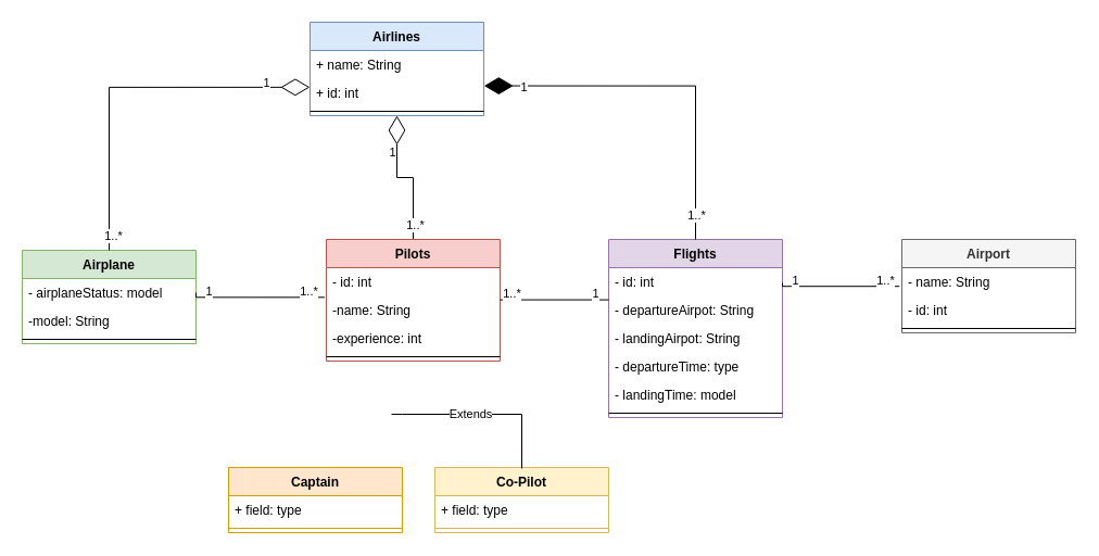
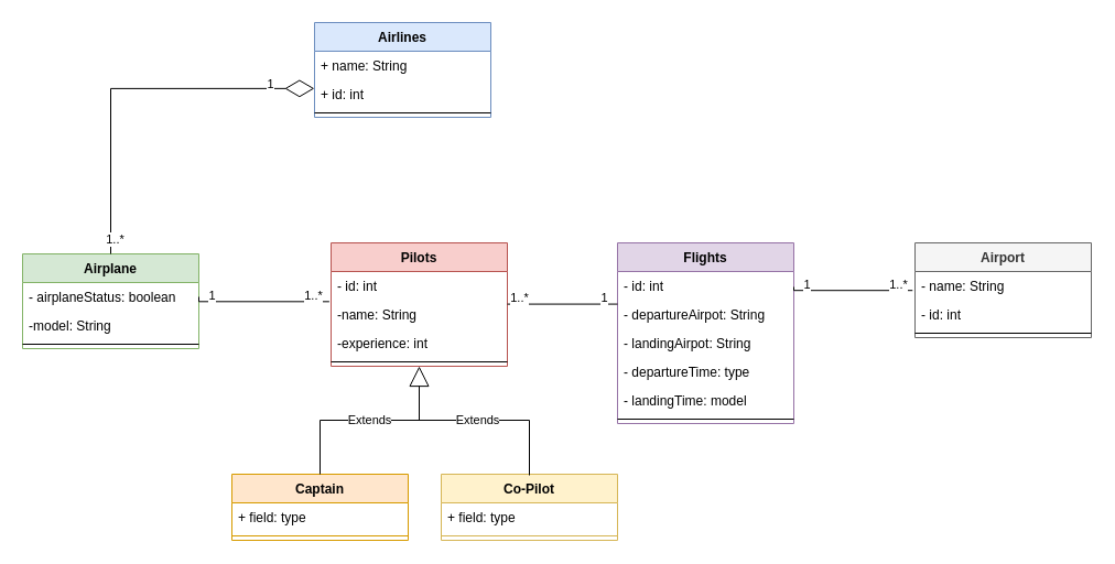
  <mxCell id="0" />
  <mxCell id="1" parent="0" />
  <mxCell id="2" value="Airlines" style="swimlane;fontStyle=1;align=center;verticalAlign=top;childLayout=stackLayout;horizontal=1;startSize=26;horizontalStack=0;resizeParent=1;resizeParentMax=0;resizeLast=0;collapsible=1;marginBottom=0;labelBackgroundColor=none;fillColor=#dae8fc;strokeColor=#6c8ebf;" parent="1" vertex="1"><mxGeometry x="285" y="20" width="160" height="86" as="geometry" /></mxCell>
  <mxCell id="3" value="+ name: String" style="text;strokeColor=none;fillColor=none;align=left;verticalAlign=top;spacingLeft=4;spacingRight=4;overflow=hidden;rotatable=0;points=[[0,0.5],[1,0.5]];portConstraint=eastwest;" parent="2" vertex="1"><mxGeometry y="26" width="160" height="26" as="geometry" /></mxCell>
  <mxCell id="4" value="+ id: int" style="text;strokeColor=none;fillColor=none;align=left;verticalAlign=top;spacingLeft=4;spacingRight=4;overflow=hidden;rotatable=0;points=[[0,0.5],[1,0.5]];portConstraint=eastwest;" parent="2" vertex="1"><mxGeometry y="52" width="160" height="26" as="geometry" /></mxCell>
  <mxCell id="5" value="" style="line;strokeWidth=1;fillColor=none;align=left;verticalAlign=middle;spacingTop=-1;spacingLeft=3;spacingRight=3;rotatable=0;labelPosition=right;points=[];portConstraint=eastwest;" parent="2" vertex="1"><mxGeometry y="78" width="160" height="8" as="geometry" /></mxCell>
  <mxCell id="6" value="Airplane" style="swimlane;fontStyle=1;align=center;verticalAlign=top;childLayout=stackLayout;horizontal=1;startSize=26;horizontalStack=0;resizeParent=1;resizeParentMax=0;resizeLast=0;collapsible=1;marginBottom=0;fillColor=#d5e8d4;strokeColor=#82b366;" parent="1" vertex="1"><mxGeometry x="20" y="230" width="160" height="86" as="geometry" /></mxCell>
- <mxCell id="7" value="- airplaneStatus: model" style="text;strokeColor=none;fillColor=none;align=left;verticalAlign=top;spacingLeft=4;spacingRight=4;overflow=hidden;rotatable=0;points=[[0,0.5],[1,0.5]];portConstraint=eastwest;" parent="6" vertex="1"><mxGeometry y="26" width="160" height="26" as="geometry" /></mxCell>
+ <mxCell id="7" value="- airplaneStatus: boolean" style="text;strokeColor=none;fillColor=none;align=left;verticalAlign=top;spacingLeft=4;spacingRight=4;overflow=hidden;rotatable=0;points=[[0,0.5],[1,0.5]];portConstraint=eastwest;" parent="6" vertex="1"><mxGeometry y="26" width="160" height="26" as="geometry" /></mxCell>
  <mxCell id="8" value="-model: String" style="text;strokeColor=none;fillColor=none;align=left;verticalAlign=top;spacingLeft=4;spacingRight=4;overflow=hidden;rotatable=0;points=[[0,0.5],[1,0.5]];portConstraint=eastwest;" parent="6" vertex="1"><mxGeometry y="52" width="160" height="26" as="geometry" /></mxCell>
  <mxCell id="9" value="" style="line;strokeWidth=1;fillColor=none;align=left;verticalAlign=middle;spacingTop=-1;spacingLeft=3;spacingRight=3;rotatable=0;labelPosition=right;points=[];portConstraint=eastwest;" parent="6" vertex="1"><mxGeometry y="78" width="160" height="8" as="geometry" /></mxCell>
- <mxCell id="10" value="" style="endArrow=diamondThin;endFill=0;endSize=24;html=1;rounded=0;snapToPoint=1;edgeStyle=orthogonalEdgeStyle;entryX=0.5;entryY=1;entryDx=0;entryDy=0;exitX=0.5;exitY=0;exitDx=0;exitDy=0;" parent="1" edge="1" target="2" source="24"><mxGeometry width="160" relative="1" as="geometry"><mxPoint x="210" y="151.667" as="sourcePoint" /><mxPoint x="370" y="151.667" as="targetPoint" /></mxGeometry></mxCell>
- <mxCell id="11" value="1" style="edgeLabel;html=1;align=center;verticalAlign=middle;resizable=0;points=[];" vertex="1" connectable="0" parent="10"><mxGeometry x="0.759" y="4" relative="1" as="geometry"><mxPoint x="-1" y="17" as="offset" /></mxGeometry></mxCell>
- <mxCell id="12" value="1..*" style="edgeLabel;html=1;align=center;verticalAlign=middle;resizable=0;points=[];" vertex="1" connectable="0" parent="10"><mxGeometry x="-0.78" y="-1" relative="1" as="geometry"><mxPoint as="offset" /></mxGeometry></mxCell>
  <mxCell id="13" value="Flights" style="swimlane;fontStyle=1;align=center;verticalAlign=top;childLayout=stackLayout;horizontal=1;startSize=26;horizontalStack=0;resizeParent=1;resizeParentMax=0;resizeLast=0;collapsible=1;marginBottom=0;fillColor=#e1d5e7;strokeColor=#9673a6;" parent="1" vertex="1"><mxGeometry x="560" y="220" width="160" height="164" as="geometry" /></mxCell>
  <mxCell id="14" value="- id: int" style="text;strokeColor=none;fillColor=none;align=left;verticalAlign=top;spacingLeft=4;spacingRight=4;overflow=hidden;rotatable=0;points=[[0,0.5],[1,0.5]];portConstraint=eastwest;" parent="13" vertex="1"><mxGeometry y="26" width="160" height="26" as="geometry" /></mxCell>
  <mxCell id="15" value="- departureAirpot: String" style="text;strokeColor=none;fillColor=none;align=left;verticalAlign=top;spacingLeft=4;spacingRight=4;overflow=hidden;rotatable=0;points=[[0,0.5],[1,0.5]];portConstraint=eastwest;" parent="13" vertex="1"><mxGeometry y="52" width="160" height="26" as="geometry" /></mxCell>
  <mxCell id="16" value="- landingAirpot: String" style="text;strokeColor=none;fillColor=none;align=left;verticalAlign=top;spacingLeft=4;spacingRight=4;overflow=hidden;rotatable=0;points=[[0,0.5],[1,0.5]];portConstraint=eastwest;" parent="13" vertex="1"><mxGeometry y="78" width="160" height="26" as="geometry" /></mxCell>
  <mxCell id="17" value="- departureTime: type" style="text;strokeColor=none;fillColor=none;align=left;verticalAlign=top;spacingLeft=4;spacingRight=4;overflow=hidden;rotatable=0;points=[[0,0.5],[1,0.5]];portConstraint=eastwest;" parent="13" vertex="1"><mxGeometry y="104" width="160" height="26" as="geometry" /></mxCell>
  <mxCell id="18" value="- landingTime: model" style="text;strokeColor=none;fillColor=none;align=left;verticalAlign=top;spacingLeft=4;spacingRight=4;overflow=hidden;rotatable=0;points=[[0,0.5],[1,0.5]];portConstraint=eastwest;" parent="13" vertex="1"><mxGeometry y="130" width="160" height="26" as="geometry" /></mxCell>
  <mxCell id="19" value="" style="line;strokeWidth=1;fillColor=none;align=left;verticalAlign=middle;spacingTop=-1;spacingLeft=3;spacingRight=3;rotatable=0;labelPosition=right;points=[];portConstraint=eastwest;" parent="13" vertex="1"><mxGeometry y="156" width="160" height="8" as="geometry" /></mxCell>
  <mxCell id="20" value="Airport" style="swimlane;fontStyle=1;align=center;verticalAlign=top;childLayout=stackLayout;horizontal=1;startSize=26;horizontalStack=0;resizeParent=1;resizeParentMax=0;resizeLast=0;collapsible=1;marginBottom=0;fillColor=#f5f5f5;fontColor=#333333;strokeColor=#666666;" parent="1" vertex="1"><mxGeometry x="830" y="220" width="160" height="86" as="geometry" /></mxCell>
  <mxCell id="21" value="- name: String" style="text;strokeColor=none;fillColor=none;align=left;verticalAlign=top;spacingLeft=4;spacingRight=4;overflow=hidden;rotatable=0;points=[[0,0.5],[1,0.5]];portConstraint=eastwest;" parent="20" vertex="1"><mxGeometry y="26" width="160" height="26" as="geometry" /></mxCell>
  <mxCell id="22" value="- id: int" style="text;strokeColor=none;fillColor=none;align=left;verticalAlign=top;spacingLeft=4;spacingRight=4;overflow=hidden;rotatable=0;points=[[0,0.5],[1,0.5]];portConstraint=eastwest;" parent="20" vertex="1"><mxGeometry y="52" width="160" height="26" as="geometry" /></mxCell>
  <mxCell id="23" value="" style="line;strokeWidth=1;fillColor=none;align=left;verticalAlign=middle;spacingTop=-1;spacingLeft=3;spacingRight=3;rotatable=0;labelPosition=right;points=[];portConstraint=eastwest;" parent="20" vertex="1"><mxGeometry y="78" width="160" height="8" as="geometry" /></mxCell>
  <mxCell id="24" value="Pilots" style="swimlane;fontStyle=1;align=center;verticalAlign=top;childLayout=stackLayout;horizontal=1;startSize=26;horizontalStack=0;resizeParent=1;resizeParentMax=0;resizeLast=0;collapsible=1;marginBottom=0;fillColor=#f8cecc;strokeColor=#b85450;" parent="1" vertex="1"><mxGeometry x="300" y="220" width="160" height="112" as="geometry" /></mxCell>
  <mxCell id="25" value="- id: int" style="text;strokeColor=none;fillColor=none;align=left;verticalAlign=top;spacingLeft=4;spacingRight=4;overflow=hidden;rotatable=0;points=[[0,0.5],[1,0.5]];portConstraint=eastwest;" parent="24" vertex="1"><mxGeometry y="26" width="160" height="26" as="geometry" /></mxCell>
  <mxCell id="26" value="-name: String" style="text;strokeColor=none;fillColor=none;align=left;verticalAlign=top;spacingLeft=4;spacingRight=4;overflow=hidden;rotatable=0;points=[[0,0.5],[1,0.5]];portConstraint=eastwest;" parent="24" vertex="1"><mxGeometry y="52" width="160" height="26" as="geometry" /></mxCell>
  <mxCell id="27" value="-experience: int&#10;" style="text;strokeColor=none;fillColor=none;align=left;verticalAlign=top;spacingLeft=4;spacingRight=4;overflow=hidden;rotatable=0;points=[[0,0.5],[1,0.5]];portConstraint=eastwest;" parent="24" vertex="1"><mxGeometry y="78" width="160" height="26" as="geometry" /></mxCell>
  <mxCell id="28" value="" style="line;strokeWidth=1;fillColor=none;align=left;verticalAlign=middle;spacingTop=-1;spacingLeft=3;spacingRight=3;rotatable=0;labelPosition=right;points=[];portConstraint=eastwest;" parent="24" vertex="1"><mxGeometry y="104" width="160" height="8" as="geometry" /></mxCell>
  <mxCell id="29" value="Captain" style="swimlane;fontStyle=1;align=center;verticalAlign=top;childLayout=stackLayout;horizontal=1;startSize=26;horizontalStack=0;resizeParent=1;resizeParentMax=0;resizeLast=0;collapsible=1;marginBottom=0;fillColor=#ffe6cc;strokeColor=#d79b00;" parent="1" vertex="1"><mxGeometry x="210" y="430" width="160" height="60" as="geometry" /></mxCell>
  <mxCell id="30" value="+ field: type" style="text;strokeColor=none;fillColor=none;align=left;verticalAlign=top;spacingLeft=4;spacingRight=4;overflow=hidden;rotatable=0;points=[[0,0.5],[1,0.5]];portConstraint=eastwest;" parent="29" vertex="1"><mxGeometry y="26" width="160" height="26" as="geometry" /></mxCell>
  <mxCell id="31" value="" style="line;strokeWidth=1;fillColor=none;align=left;verticalAlign=middle;spacingTop=-1;spacingLeft=3;spacingRight=3;rotatable=0;labelPosition=right;points=[];portConstraint=eastwest;strokeColor=inherit;" parent="29" vertex="1"><mxGeometry y="52" width="160" height="8" as="geometry" /></mxCell>
  <mxCell id="32" value="Co-Pilot" style="swimlane;fontStyle=1;align=center;verticalAlign=top;childLayout=stackLayout;horizontal=1;startSize=26;horizontalStack=0;resizeParent=1;resizeParentMax=0;resizeLast=0;collapsible=1;marginBottom=0;fillColor=#fff2cc;strokeColor=#d6b656;" parent="1" vertex="1"><mxGeometry x="400" y="430" width="160" height="60" as="geometry" /></mxCell>
  <mxCell id="33" value="+ field: type" style="text;strokeColor=none;fillColor=none;align=left;verticalAlign=top;spacingLeft=4;spacingRight=4;overflow=hidden;rotatable=0;points=[[0,0.5],[1,0.5]];portConstraint=eastwest;" parent="32" vertex="1"><mxGeometry y="26" width="160" height="26" as="geometry" /></mxCell>
  <mxCell id="34" value="" style="line;strokeWidth=1;fillColor=none;align=left;verticalAlign=middle;spacingTop=-1;spacingLeft=3;spacingRight=3;rotatable=0;labelPosition=right;points=[];portConstraint=eastwest;strokeColor=inherit;" parent="32" vertex="1"><mxGeometry y="52" width="160" height="8" as="geometry" /></mxCell>
+ <mxCell id="35" value="Extends" style="endArrow=block;endSize=16;endFill=0;html=1;rounded=0;edgeStyle=orthogonalEdgeStyle;snapToPoint=1;entryX=0.5;entryY=1;entryDx=0;entryDy=0;exitX=0.5;exitY=0;exitDx=0;exitDy=0;" edge="1" parent="1" source="29" target="24"><mxGeometry width="160" relative="1" as="geometry"><mxPoint x="230" y="351.01" as="sourcePoint" /><mxPoint x="376.96" y="401.01" as="targetPoint" /></mxGeometry></mxCell>
  <mxCell id="36" value="Extends" style="endArrow=none;endSize=16;endFill=0;html=1;rounded=0;edgeStyle=orthogonalEdgeStyle;snapToPoint=1;entryX=0.5;entryY=0;entryDx=0;entryDy=0;" edge="1" parent="1"><mxGeometry x="-0.143" width="160" relative="1" as="geometry"><mxPoint x="360" y="381" as="sourcePoint" /><mxPoint x="480" y="431" as="targetPoint" /><Array as="points"><mxPoint x="370" y="381" /><mxPoint x="480" y="381" /></Array><mxPoint as="offset" /></mxGeometry></mxCell>
  <mxCell id="37" value="" style="endArrow=diamondThin;endFill=0;endSize=24;html=1;rounded=0;snapToPoint=1;edgeStyle=orthogonalEdgeStyle;exitX=0.5;exitY=0;exitDx=0;exitDy=0;entryX=-0.001;entryY=0.302;entryDx=0;entryDy=0;entryPerimeter=0;" edge="1" parent="1" source="6" target="4"><mxGeometry width="160" relative="1" as="geometry"><mxPoint x="125" y="82.58" as="sourcePoint" /><mxPoint x="220" y="80" as="targetPoint" /><Array as="points"><mxPoint x="100" y="80" /></Array></mxGeometry></mxCell>
  <mxCell id="38" value="1" style="edgeLabel;html=1;align=center;verticalAlign=middle;resizable=0;points=[];" vertex="1" connectable="0" parent="37"><mxGeometry x="0.759" y="4" relative="1" as="geometry"><mxPoint as="offset" /></mxGeometry></mxCell>
  <mxCell id="39" value="1..*" style="edgeLabel;html=1;align=center;verticalAlign=middle;resizable=0;points=[];" vertex="1" connectable="0" parent="37"><mxGeometry x="-0.919" y="-3" relative="1" as="geometry"><mxPoint as="offset" /></mxGeometry></mxCell>
  <mxCell id="40" value="" style="endArrow=none;endFill=0;endSize=24;html=1;rounded=0;snapToPoint=1;edgeStyle=orthogonalEdgeStyle;" edge="1" parent="1"><mxGeometry width="160" relative="1" as="geometry"><mxPoint x="460" y="276" as="sourcePoint" /><mxPoint x="560" y="275.58" as="targetPoint" /><Array as="points"><mxPoint x="560" y="276" /></Array></mxGeometry></mxCell>
  <mxCell id="41" value="1" style="edgeLabel;html=1;align=center;verticalAlign=middle;resizable=0;points=[];" vertex="1" connectable="0" parent="40"><mxGeometry x="0.759" y="4" relative="1" as="geometry"><mxPoint y="-2" as="offset" /></mxGeometry></mxCell>
  <mxCell id="42" value="1..*" style="edgeLabel;html=1;align=center;verticalAlign=middle;resizable=0;points=[];" vertex="1" connectable="0" parent="40"><mxGeometry x="-0.783" y="3" relative="1" as="geometry"><mxPoint y="-3" as="offset" /></mxGeometry></mxCell>
- <mxCell id="43" value="" style="endArrow=diamondThin;endFill=1;endSize=24;html=1;rounded=0;snapToPoint=1;edgeStyle=orthogonalEdgeStyle;exitX=0.5;exitY=0;exitDx=0;exitDy=0;entryX=1.002;entryY=0.252;entryDx=0;entryDy=0;entryPerimeter=0;" parent="1" source="13" target="4" edge="1"><mxGeometry width="160" relative="1" as="geometry"><mxPoint x="899" y="170" as="sourcePoint" /><mxPoint x="759" y="180" as="targetPoint" /><Array as="points"><mxPoint x="640" y="79" /></Array></mxGeometry></mxCell>
- <mxCell id="44" value="1" style="edgeLabel;html=1;align=center;verticalAlign=middle;resizable=0;points=[];" vertex="1" connectable="0" parent="43"><mxGeometry x="0.784" y="1" relative="1" as="geometry"><mxPoint as="offset" /></mxGeometry></mxCell>
- <mxCell id="45" value="1..*" style="edgeLabel;html=1;align=center;verticalAlign=middle;resizable=0;points=[];" vertex="1" connectable="0" parent="43"><mxGeometry x="-0.866" relative="1" as="geometry"><mxPoint as="offset" /></mxGeometry></mxCell>
  <mxCell id="46" value="" style="endArrow=none;endFill=0;endSize=24;html=1;rounded=0;snapToPoint=1;edgeStyle=orthogonalEdgeStyle;exitX=1;exitY=0.5;exitDx=0;exitDy=0;entryX=-0.01;entryY=0.051;entryDx=0;entryDy=0;entryPerimeter=0;" edge="1" parent="1" source="7" target="26"><mxGeometry width="160" relative="1" as="geometry"><mxPoint x="185" y="273" as="sourcePoint" /><mxPoint x="285" y="272.58" as="targetPoint" /><Array as="points"><mxPoint x="180" y="273" /></Array></mxGeometry></mxCell>
  <mxCell id="47" value="1..*" style="edgeLabel;html=1;align=center;verticalAlign=middle;resizable=0;points=[];" vertex="1" connectable="0" parent="46"><mxGeometry x="0.759" y="4" relative="1" as="geometry"><mxPoint y="-2" as="offset" /></mxGeometry></mxCell>
  <mxCell id="48" value="1" style="edgeLabel;html=1;align=center;verticalAlign=middle;resizable=0;points=[];" vertex="1" connectable="0" parent="46"><mxGeometry x="-0.833" y="2" relative="1" as="geometry"><mxPoint x="6" y="-4" as="offset" /></mxGeometry></mxCell>
  <mxCell id="49" value="" style="endArrow=none;endFill=0;endSize=24;html=1;rounded=0;snapToPoint=1;edgeStyle=orthogonalEdgeStyle;exitX=1;exitY=0.5;exitDx=0;exitDy=0;entryX=-0.014;entryY=0.661;entryDx=0;entryDy=0;entryPerimeter=0;" edge="1" parent="1" target="21"><mxGeometry width="160" relative="1" as="geometry"><mxPoint x="720" y="260" as="sourcePoint" /><mxPoint x="810" y="264" as="targetPoint" /><Array as="points"><mxPoint x="720" y="263" /></Array></mxGeometry></mxCell>
  <mxCell id="50" value="1..*" style="edgeLabel;html=1;align=center;verticalAlign=middle;resizable=0;points=[];" vertex="1" connectable="0" parent="49"><mxGeometry x="0.759" y="4" relative="1" as="geometry"><mxPoint y="-2" as="offset" /></mxGeometry></mxCell>
  <mxCell id="51" value="1" style="edgeLabel;html=1;align=center;verticalAlign=middle;resizable=0;points=[];" vertex="1" connectable="0" parent="49"><mxGeometry x="-0.833" y="2" relative="1" as="geometry"><mxPoint x="6" y="-4" as="offset" /></mxGeometry></mxCell>
